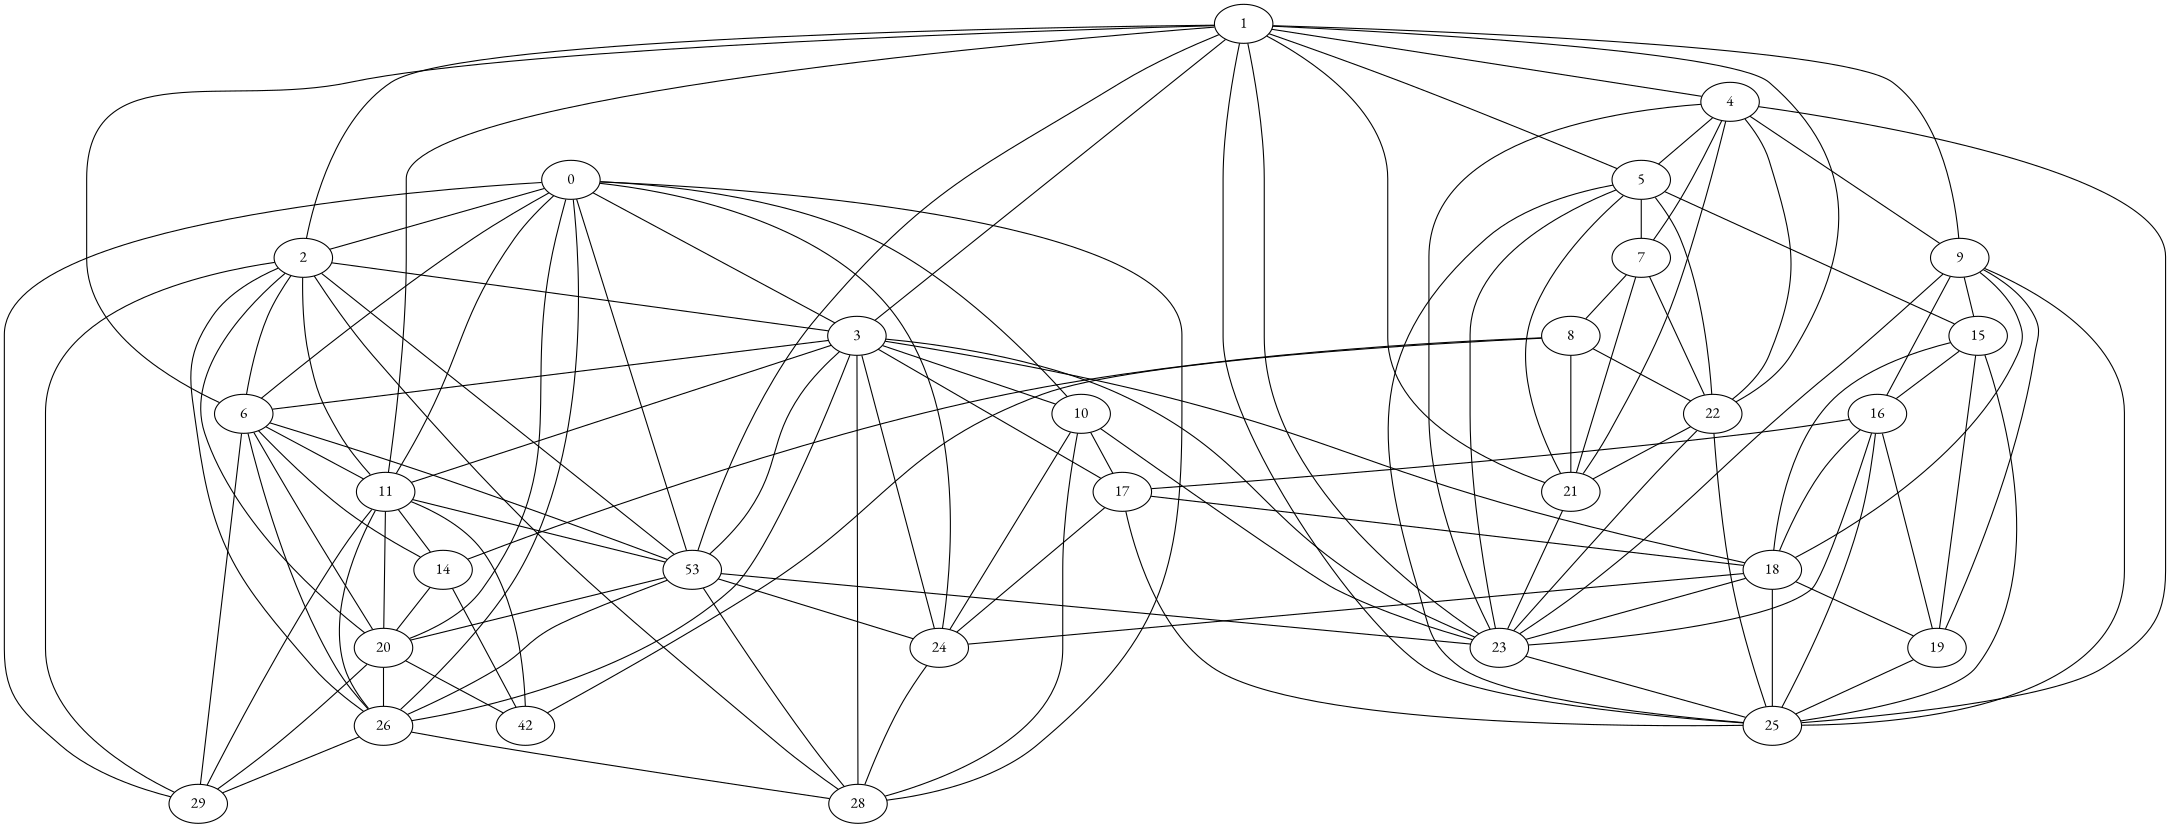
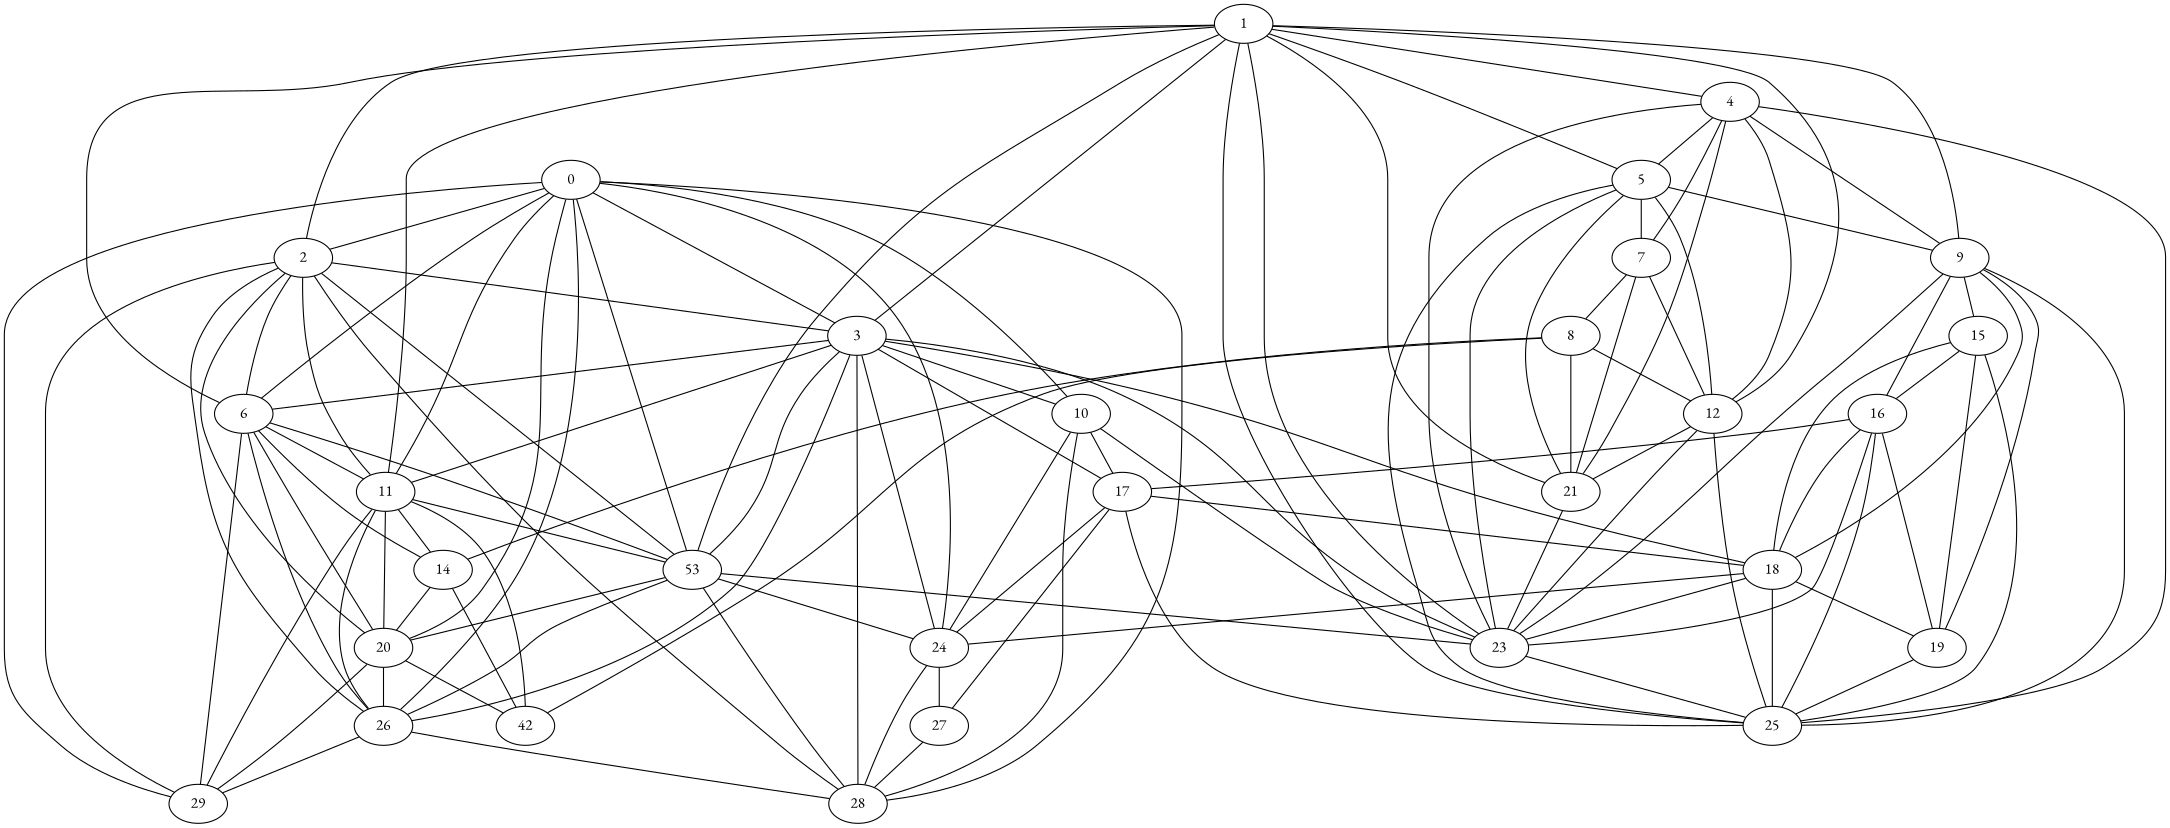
  graph {
    fontname="EB Garamond"
    node [fontname="EB Garamond"]
    edge [fontname="EB Garamond"]
    0
    2
    3
    6
    10
    11
    n7 [label=53]
    20
    24
    26
    28
    29
    18
    23
    17
    14
    n17 [label=42]
+   27
    1
    4
    5
    9
-   12 [label=22]
+   12
    21
    25
    7
    15
    16
    19
    8
    0 -- 2
    0 -- 3
    0 -- 6
    0 -- 10
    0 -- 11
    0 -- n7
    0 -- 20
    0 -- 24
    0 -- 26
    0 -- 28
    0 -- 29
    2 -- 3
    2 -- 6
    2 -- 11
    2 -- n7
    2 -- 20
    2 -- 26
    2 -- 28
    2 -- 29
    3 -- 6
    3 -- 10
    3 -- 11
    3 -- n7
    3 -- 24
    3 -- 26
    3 -- 28
    3 -- 18
    3 -- 23
    3 -- 17
    6 -- 11
    6 -- n7
    6 -- 20
    6 -- 26
    6 -- 29
    6 -- 14
    10 -- 24
    10 -- 28
    10 -- 23
    10 -- 17
    11 -- n7
    11 -- 20
    11 -- 26
    11 -- 29
    11 -- 14
    11 -- n17
    n7 -- 20
    n7 -- 24
    n7 -- 26
    n7 -- 28
    n7 -- 23
    20 -- 26
    20 -- 29
    20 -- n17
    24 -- 28
+   24 -- 27
    26 -- 28
    26 -- 29
    18 -- 24
    18 -- 23
    18 -- 25
    18 -- 19
    23 -- 25
    17 -- 24
    17 -- 18
+   17 -- 27
    17 -- 25
    14 -- 20
    14 -- n17
+   27 -- 28
    1 -- 2
    1 -- 3
    1 -- 6
    1 -- 11
    1 -- n7
    1 -- 23
    1 -- 4
    1 -- 5
    1 -- 9
    1 -- 12
    1 -- 21
    1 -- 25
    4 -- 23
    4 -- 5
    4 -- 9
    4 -- 12
    4 -- 21
    4 -- 25
    4 -- 7
    5 -- 23
-   5 -- 15
+   5 -- 9
    5 -- 12
    5 -- 21
    5 -- 25
    5 -- 7
    9 -- 18
    9 -- 23
    9 -- 25
    9 -- 15
    9 -- 16
    9 -- 19
    12 -- 23
    12 -- 21
    12 -- 25
    21 -- 23
    7 -- 12
    7 -- 21
    7 -- 8
    15 -- 18
    15 -- 25
    15 -- 16
    15 -- 19
    16 -- 18
    16 -- 23
    16 -- 17
    16 -- 25
    16 -- 19
    19 -- 25
    8 -- 14
    8 -- n17
    8 -- 12
    8 -- 21
  }
